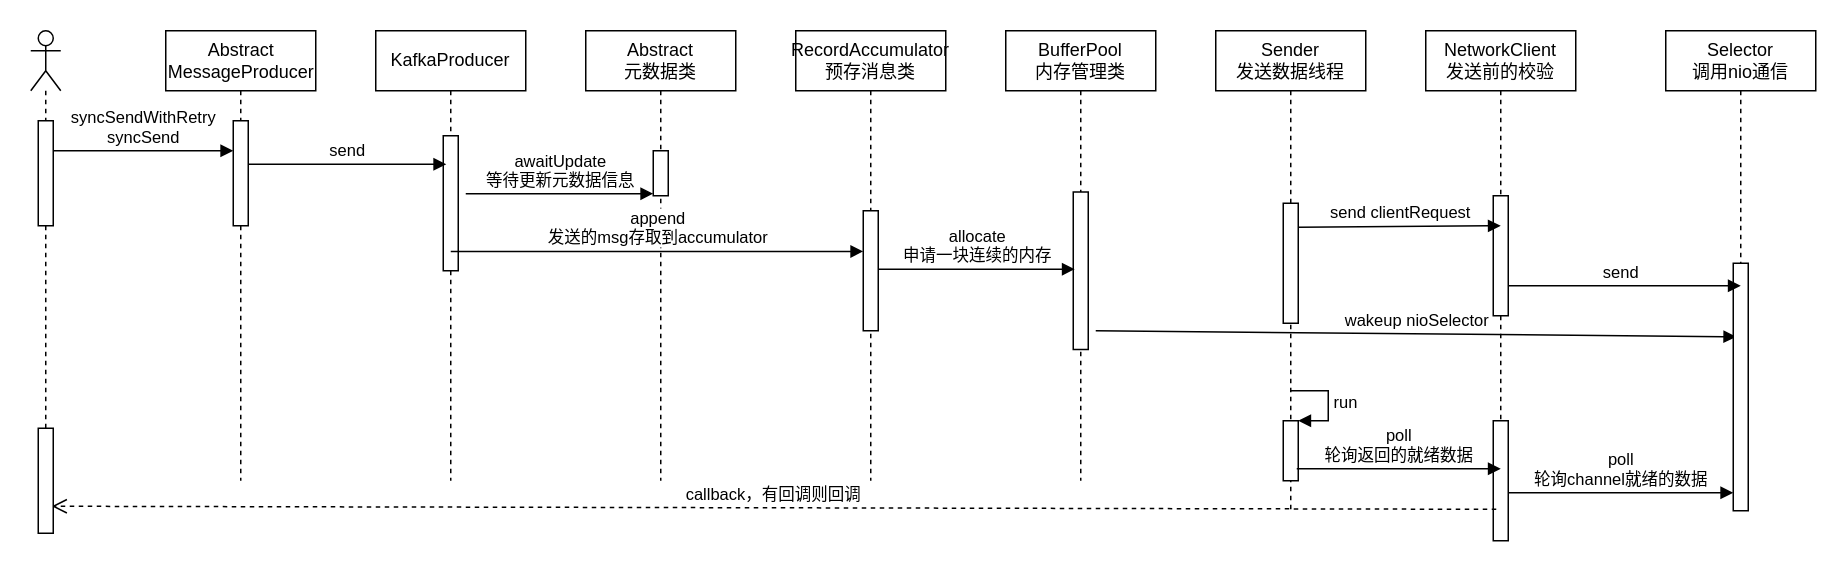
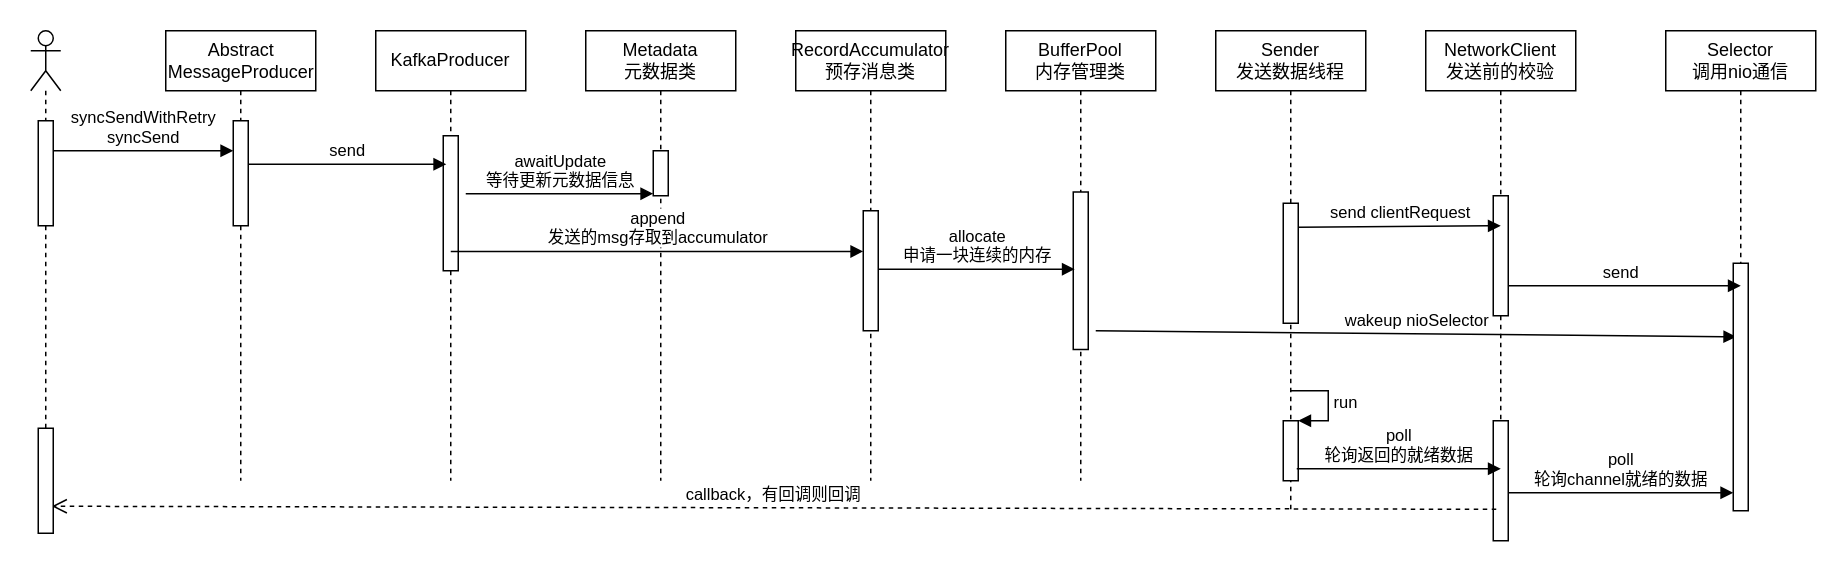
  <mxCell id="0" />
  <mxCell id="1" parent="0" />
  <mxCell id="2" value="Abstract&lt;br&gt;MessageProducer" style="html=1;points=[];perimeter=orthogonalPerimeter;shape=umlLifeline;participant=label;fontFamily=Helvetica;fontSize=12;fontColor=#000000;align=center;strokeColor=#000000;fillColor=#ffffff;recursiveResize=0;container=1;collapsible=0;" vertex="1" parent="1"><mxGeometry x="110" y="20" width="100" height="300" as="geometry" /></mxCell>
  <mxCell id="3" value="" style="html=1;points=[];perimeter=orthogonalPerimeter;" vertex="1" parent="2"><mxGeometry x="45" y="60" width="10" height="70" as="geometry" /></mxCell>
  <mxCell id="4" value="KafkaProducer" style="shape=umlLifeline;perimeter=lifelinePerimeter;whiteSpace=wrap;html=1;container=1;collapsible=0;recursiveResize=0;outlineConnect=0;" vertex="1" parent="1"><mxGeometry x="250" y="20" width="100" height="300" as="geometry" /></mxCell>
  <mxCell id="5" value="" style="html=1;points=[];perimeter=orthogonalPerimeter;" vertex="1" parent="4"><mxGeometry x="45" y="70" width="10" height="90" as="geometry" /></mxCell>
  <mxCell id="6" value="" style="shape=umlLifeline;participant=umlActor;perimeter=lifelinePerimeter;whiteSpace=wrap;html=1;container=1;collapsible=0;recursiveResize=0;verticalAlign=top;spacingTop=36;labelBackgroundColor=#ffffff;outlineConnect=0;" vertex="1" parent="1"><mxGeometry x="20" y="20" width="20" height="300" as="geometry" /></mxCell>
  <mxCell id="7" value="" style="html=1;points=[];perimeter=orthogonalPerimeter;" vertex="1" parent="6"><mxGeometry x="5" y="60" width="10" height="70" as="geometry" /></mxCell>
- <mxCell id="8" value="Abstract&lt;br&gt;元数据类" style="shape=umlLifeline;perimeter=lifelinePerimeter;whiteSpace=wrap;html=1;container=1;collapsible=0;recursiveResize=0;outlineConnect=0;" vertex="1" parent="1"><mxGeometry x="390" y="20" width="100" height="300" as="geometry" /></mxCell>
+ <mxCell id="8" value="Metadata&lt;br&gt;元数据类" style="shape=umlLifeline;perimeter=lifelinePerimeter;whiteSpace=wrap;html=1;container=1;collapsible=0;recursiveResize=0;outlineConnect=0;" vertex="1" parent="1"><mxGeometry x="390" y="20" width="100" height="300" as="geometry" /></mxCell>
  <mxCell id="9" value="" style="html=1;points=[];perimeter=orthogonalPerimeter;" vertex="1" parent="8"><mxGeometry x="45" y="80" width="10" height="30" as="geometry" /></mxCell>
  <mxCell id="10" value="RecordAccumulator&lt;br&gt;预存消息类" style="shape=umlLifeline;perimeter=lifelinePerimeter;whiteSpace=wrap;html=1;container=1;collapsible=0;recursiveResize=0;outlineConnect=0;" vertex="1" parent="1"><mxGeometry x="530" y="20" width="100" height="300" as="geometry" /></mxCell>
  <mxCell id="11" value="" style="html=1;points=[];perimeter=orthogonalPerimeter;" vertex="1" parent="10"><mxGeometry x="45" y="120" width="10" height="80" as="geometry" /></mxCell>
  <mxCell id="12" value="BufferPool&lt;br&gt;内存管理类" style="shape=umlLifeline;perimeter=lifelinePerimeter;whiteSpace=wrap;html=1;container=1;collapsible=0;recursiveResize=0;outlineConnect=0;" vertex="1" parent="1"><mxGeometry x="670" y="20" width="100" height="300" as="geometry" /></mxCell>
  <mxCell id="13" value="" style="html=1;points=[];perimeter=orthogonalPerimeter;" vertex="1" parent="12"><mxGeometry x="45" y="107.5" width="10" height="105" as="geometry" /></mxCell>
  <mxCell id="14" value="Sender&lt;br&gt;发送数据线程" style="shape=umlLifeline;perimeter=lifelinePerimeter;whiteSpace=wrap;html=1;container=1;collapsible=0;recursiveResize=0;outlineConnect=0;" vertex="1" parent="1"><mxGeometry x="810" y="20" width="100" height="320" as="geometry" /></mxCell>
  <mxCell id="15" value="wakeup nioSelector" style="html=1;verticalAlign=bottom;endArrow=block;entryX=0.2;entryY=0.297;entryDx=0;entryDy=0;entryPerimeter=0;" edge="1" parent="14" target="28"><mxGeometry width="80" relative="1" as="geometry"><mxPoint x="-80" y="200" as="sourcePoint" /><mxPoint x="140" y="260" as="targetPoint" /></mxGeometry></mxCell>
  <mxCell id="16" value="" style="html=1;points=[];perimeter=orthogonalPerimeter;" vertex="1" parent="14"><mxGeometry x="45" y="115" width="10" height="80" as="geometry" /></mxCell>
  <mxCell id="17" value="" style="html=1;points=[];perimeter=orthogonalPerimeter;" vertex="1" parent="14"><mxGeometry x="45" y="260" width="10" height="40" as="geometry" /></mxCell>
  <mxCell id="18" value="run" style="edgeStyle=orthogonalEdgeStyle;html=1;align=left;spacingLeft=2;endArrow=block;rounded=0;entryX=1;entryY=0;" edge="1" target="17" parent="14"><mxGeometry relative="1" as="geometry"><mxPoint x="50" y="240" as="sourcePoint" /><Array as="points"><mxPoint x="75" y="240" /></Array></mxGeometry></mxCell>
  <mxCell id="19" value="syncSendWithRetry&lt;br&gt;syncSend" style="html=1;verticalAlign=bottom;endArrow=block;" edge="1" parent="1" source="7" target="3"><mxGeometry width="80" relative="1" as="geometry"><mxPoint x="55" y="100" as="sourcePoint" /><mxPoint x="135" y="100" as="targetPoint" /><Array as="points"><mxPoint x="110" y="100" /></Array></mxGeometry></mxCell>
  <mxCell id="20" value="send" style="html=1;verticalAlign=bottom;endArrow=block;exitX=1;exitY=0.414;exitDx=0;exitDy=0;exitPerimeter=0;" edge="1" parent="1" source="3"><mxGeometry width="80" relative="1" as="geometry"><mxPoint x="200" y="110" as="sourcePoint" /><mxPoint x="297" y="109" as="targetPoint" /></mxGeometry></mxCell>
  <mxCell id="21" value="awaitUpdate&lt;br&gt;等待更新元数据信息" style="html=1;verticalAlign=bottom;endArrow=block;exitX=1.5;exitY=0.429;exitDx=0;exitDy=0;exitPerimeter=0;" edge="1" parent="1" source="5" target="9"><mxGeometry width="80" relative="1" as="geometry"><mxPoint x="330" y="120" as="sourcePoint" /><mxPoint x="410" y="120" as="targetPoint" /></mxGeometry></mxCell>
  <mxCell id="22" value="append&lt;br&gt;发送的msg存取到accumulator" style="html=1;verticalAlign=bottom;endArrow=block;exitX=0.5;exitY=0.857;exitDx=0;exitDy=0;exitPerimeter=0;" edge="1" parent="1" source="5" target="11"><mxGeometry width="80" relative="1" as="geometry"><mxPoint x="360" y="160" as="sourcePoint" /><mxPoint x="580" y="150" as="targetPoint" /></mxGeometry></mxCell>
  <mxCell id="23" value="allocate&lt;br&gt;申请一块连续的内存" style="html=1;verticalAlign=bottom;endArrow=block;entryX=0.1;entryY=0.49;entryDx=0;entryDy=0;entryPerimeter=0;" edge="1" parent="1" source="11" target="13"><mxGeometry width="80" relative="1" as="geometry"><mxPoint x="630" y="180" as="sourcePoint" /><mxPoint x="710" y="180" as="targetPoint" /></mxGeometry></mxCell>
  <mxCell id="24" value="NetworkClient&lt;br&gt;发送前的校验" style="shape=umlLifeline;perimeter=lifelinePerimeter;whiteSpace=wrap;html=1;container=1;collapsible=0;recursiveResize=0;outlineConnect=0;" vertex="1" parent="1"><mxGeometry x="950" y="20" width="100" height="340" as="geometry" /></mxCell>
  <mxCell id="25" value="" style="html=1;points=[];perimeter=orthogonalPerimeter;" vertex="1" parent="24"><mxGeometry x="45" y="110" width="10" height="80" as="geometry" /></mxCell>
  <mxCell id="26" value="" style="html=1;points=[];perimeter=orthogonalPerimeter;" vertex="1" parent="24"><mxGeometry x="45" y="260" width="10" height="80" as="geometry" /></mxCell>
  <mxCell id="27" value="Selector&lt;br&gt;调用nio通信" style="shape=umlLifeline;perimeter=lifelinePerimeter;whiteSpace=wrap;html=1;container=1;collapsible=0;recursiveResize=0;outlineConnect=0;" vertex="1" parent="1"><mxGeometry x="1110" y="20" width="100" height="320" as="geometry" /></mxCell>
  <mxCell id="28" value="" style="html=1;points=[];perimeter=orthogonalPerimeter;" vertex="1" parent="27"><mxGeometry x="45" y="155" width="10" height="165" as="geometry" /></mxCell>
  <mxCell id="29" value="send clientRequest" style="html=1;verticalAlign=bottom;endArrow=block;entryX=0.5;entryY=0.25;entryDx=0;entryDy=0;entryPerimeter=0;exitX=1;exitY=0.2;exitDx=0;exitDy=0;exitPerimeter=0;" edge="1" parent="1" source="16" target="25"><mxGeometry width="80" relative="1" as="geometry"><mxPoint x="890" y="150" as="sourcePoint" /><mxPoint x="940" y="150" as="targetPoint" /></mxGeometry></mxCell>
  <mxCell id="30" value="send" style="html=1;verticalAlign=bottom;endArrow=block;" edge="1" parent="1" source="25"><mxGeometry x="-0.032" width="80" relative="1" as="geometry"><mxPoint x="1080" y="190" as="sourcePoint" /><mxPoint x="1160" y="190" as="targetPoint" /><mxPoint as="offset" /></mxGeometry></mxCell>
  <mxCell id="31" value="poll&lt;br&gt;轮询返回的就绪数据" style="html=1;verticalAlign=bottom;endArrow=block;exitX=0.9;exitY=0.5;exitDx=0;exitDy=0;exitPerimeter=0;" edge="1" parent="1"><mxGeometry width="80" relative="1" as="geometry"><mxPoint x="864" y="312" as="sourcePoint" /><mxPoint x="1000" y="312" as="targetPoint" /></mxGeometry></mxCell>
  <mxCell id="32" value="poll&lt;br&gt;轮询channel就绪的数据" style="html=1;verticalAlign=bottom;endArrow=block;exitX=1;exitY=0.6;exitDx=0;exitDy=0;exitPerimeter=0;" edge="1" parent="1" source="26" target="28"><mxGeometry width="80" relative="1" as="geometry"><mxPoint x="1030" y="330" as="sourcePoint" /><mxPoint x="1110" y="330" as="targetPoint" /></mxGeometry></mxCell>
  <mxCell id="33" value="callback，有回调则回调" style="html=1;verticalAlign=bottom;endArrow=open;dashed=1;endSize=8;exitX=0.2;exitY=0.738;exitDx=0;exitDy=0;exitPerimeter=0;entryX=0.9;entryY=0.743;entryDx=0;entryDy=0;entryPerimeter=0;" edge="1" parent="1" source="26" target="34"><mxGeometry relative="1" as="geometry"><mxPoint x="990" y="340" as="sourcePoint" /><mxPoint x="30" y="330" as="targetPoint" /></mxGeometry></mxCell>
  <mxCell id="34" value="" style="html=1;points=[];perimeter=orthogonalPerimeter;" vertex="1" parent="1"><mxGeometry x="25" y="285" width="10" height="70" as="geometry" /></mxCell>
